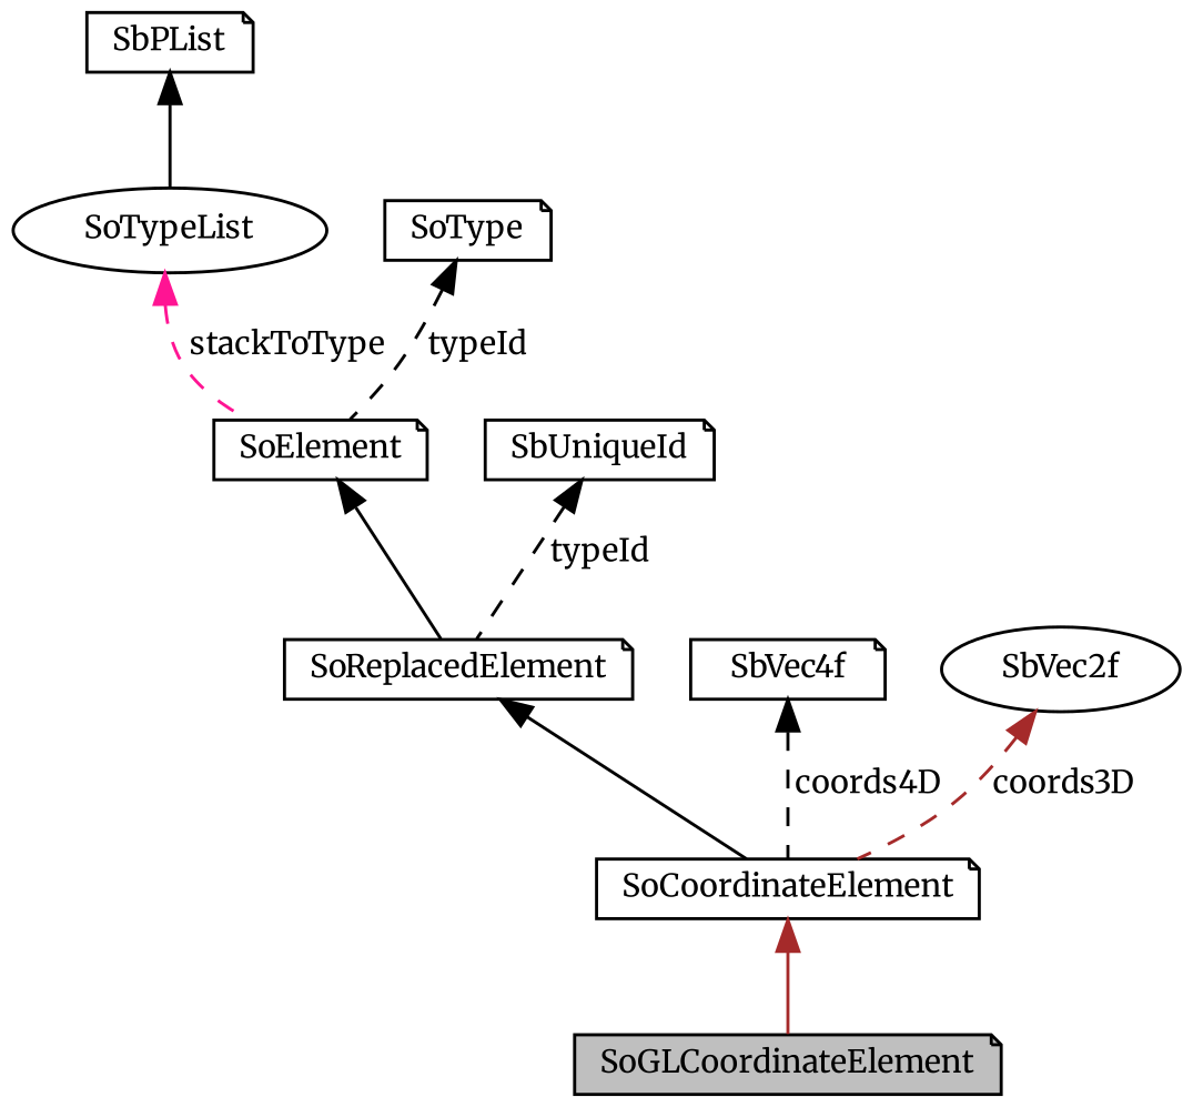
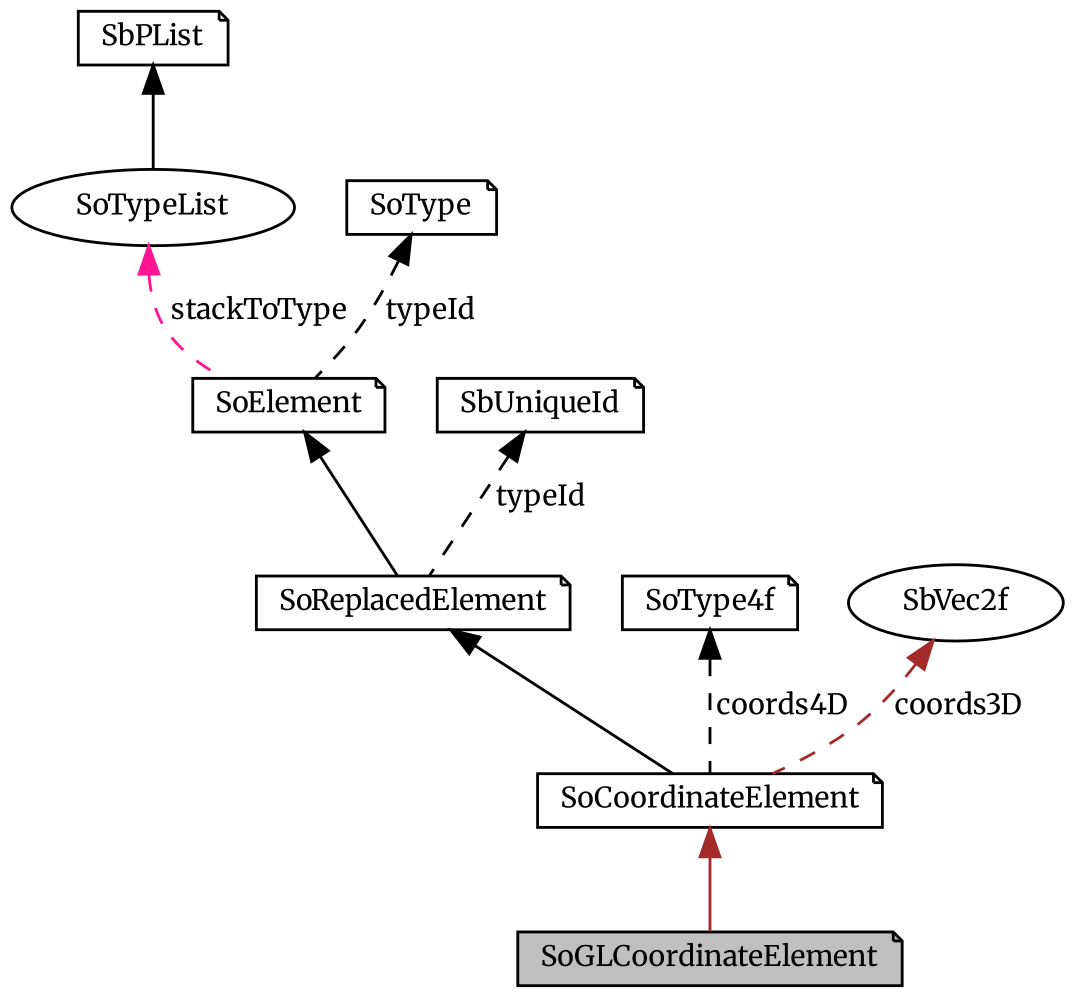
  digraph {
    fontname=Merriweather
    node [color=black fillcolor=white fontname=Merriweather fontsize=10 shape=note style=filled]
    edge [color=black dir=back fontname=Merriweather fontsize=10 labelfontname=Helvetica labelfontsize=10 style=dashed]
    n1 [fillcolor=grey75 fontcolor=black height=0.2 label=SoGLCoordinateElement width=0.4]
    n2 [height=0.2 label=SoCoordinateElement width=0.4]
    n3 [height=0.2 label=SoReplacedElement width=0.4]
    n4 [height=0.2 label=SoElement width=0.4]
    n5 [height=0.2 label=SoTypeList shape=ellipse width=0.4]
    n6 [height=0.2 label=SbPList width=0.4]
    n7 [height=0.2 label=SoType width=0.4]
    n8 [height=0.2 label=SbUniqueId width=0.4]
-   n9 [height=0.2 label=SbVec4f width=0.4]
+   n9 [height=0.2 label=SoType4f width=0.4]
    n10 [height=0.2 label=SbVec2f shape=ellipse width=0.4]
    n2 -> n1 [color=brown style=solid]
    n3 -> n2 [style=solid]
    n4 -> n3 [style=solid]
    n5 -> n4 [color=deeppink label=" stackToType"]
    n6 -> n5 [style=solid]
    n7 -> n4 [label=" typeId"]
    n8 -> n3 [label=" typeId"]
    n9 -> n2 [label=" coords4D"]
    n10 -> n2 [color=brown label=" coords3D"]
  }
